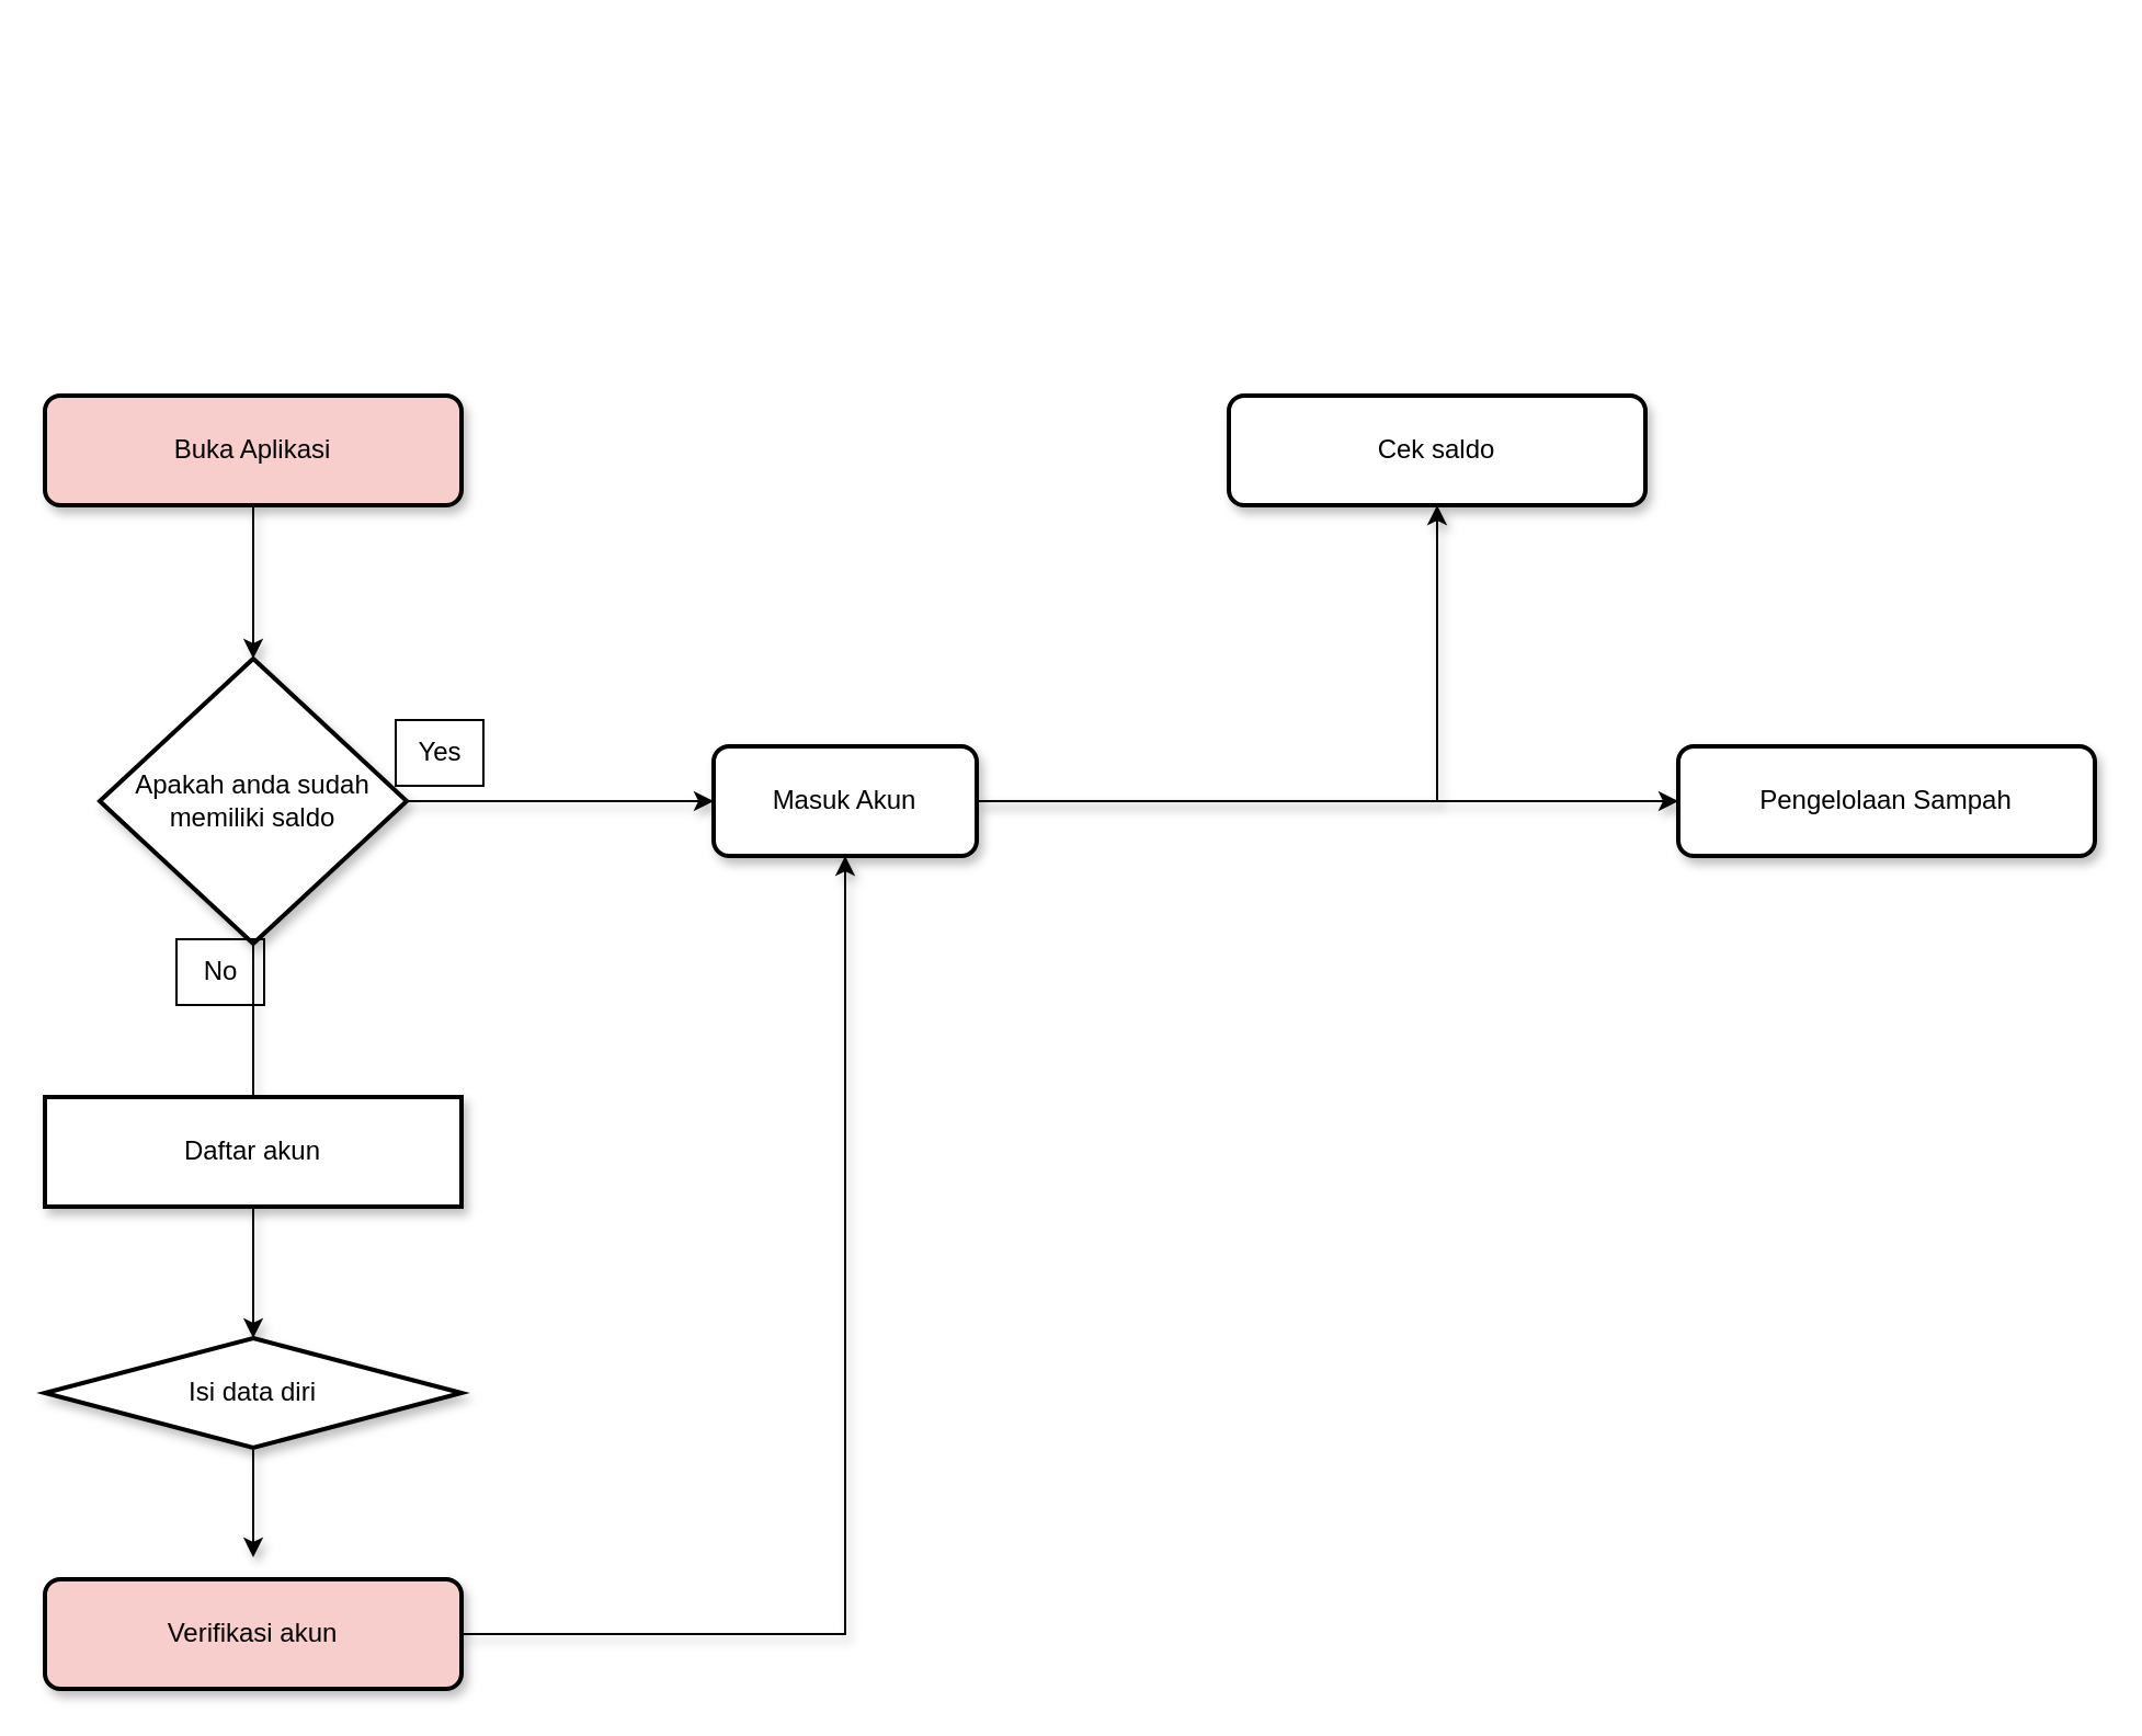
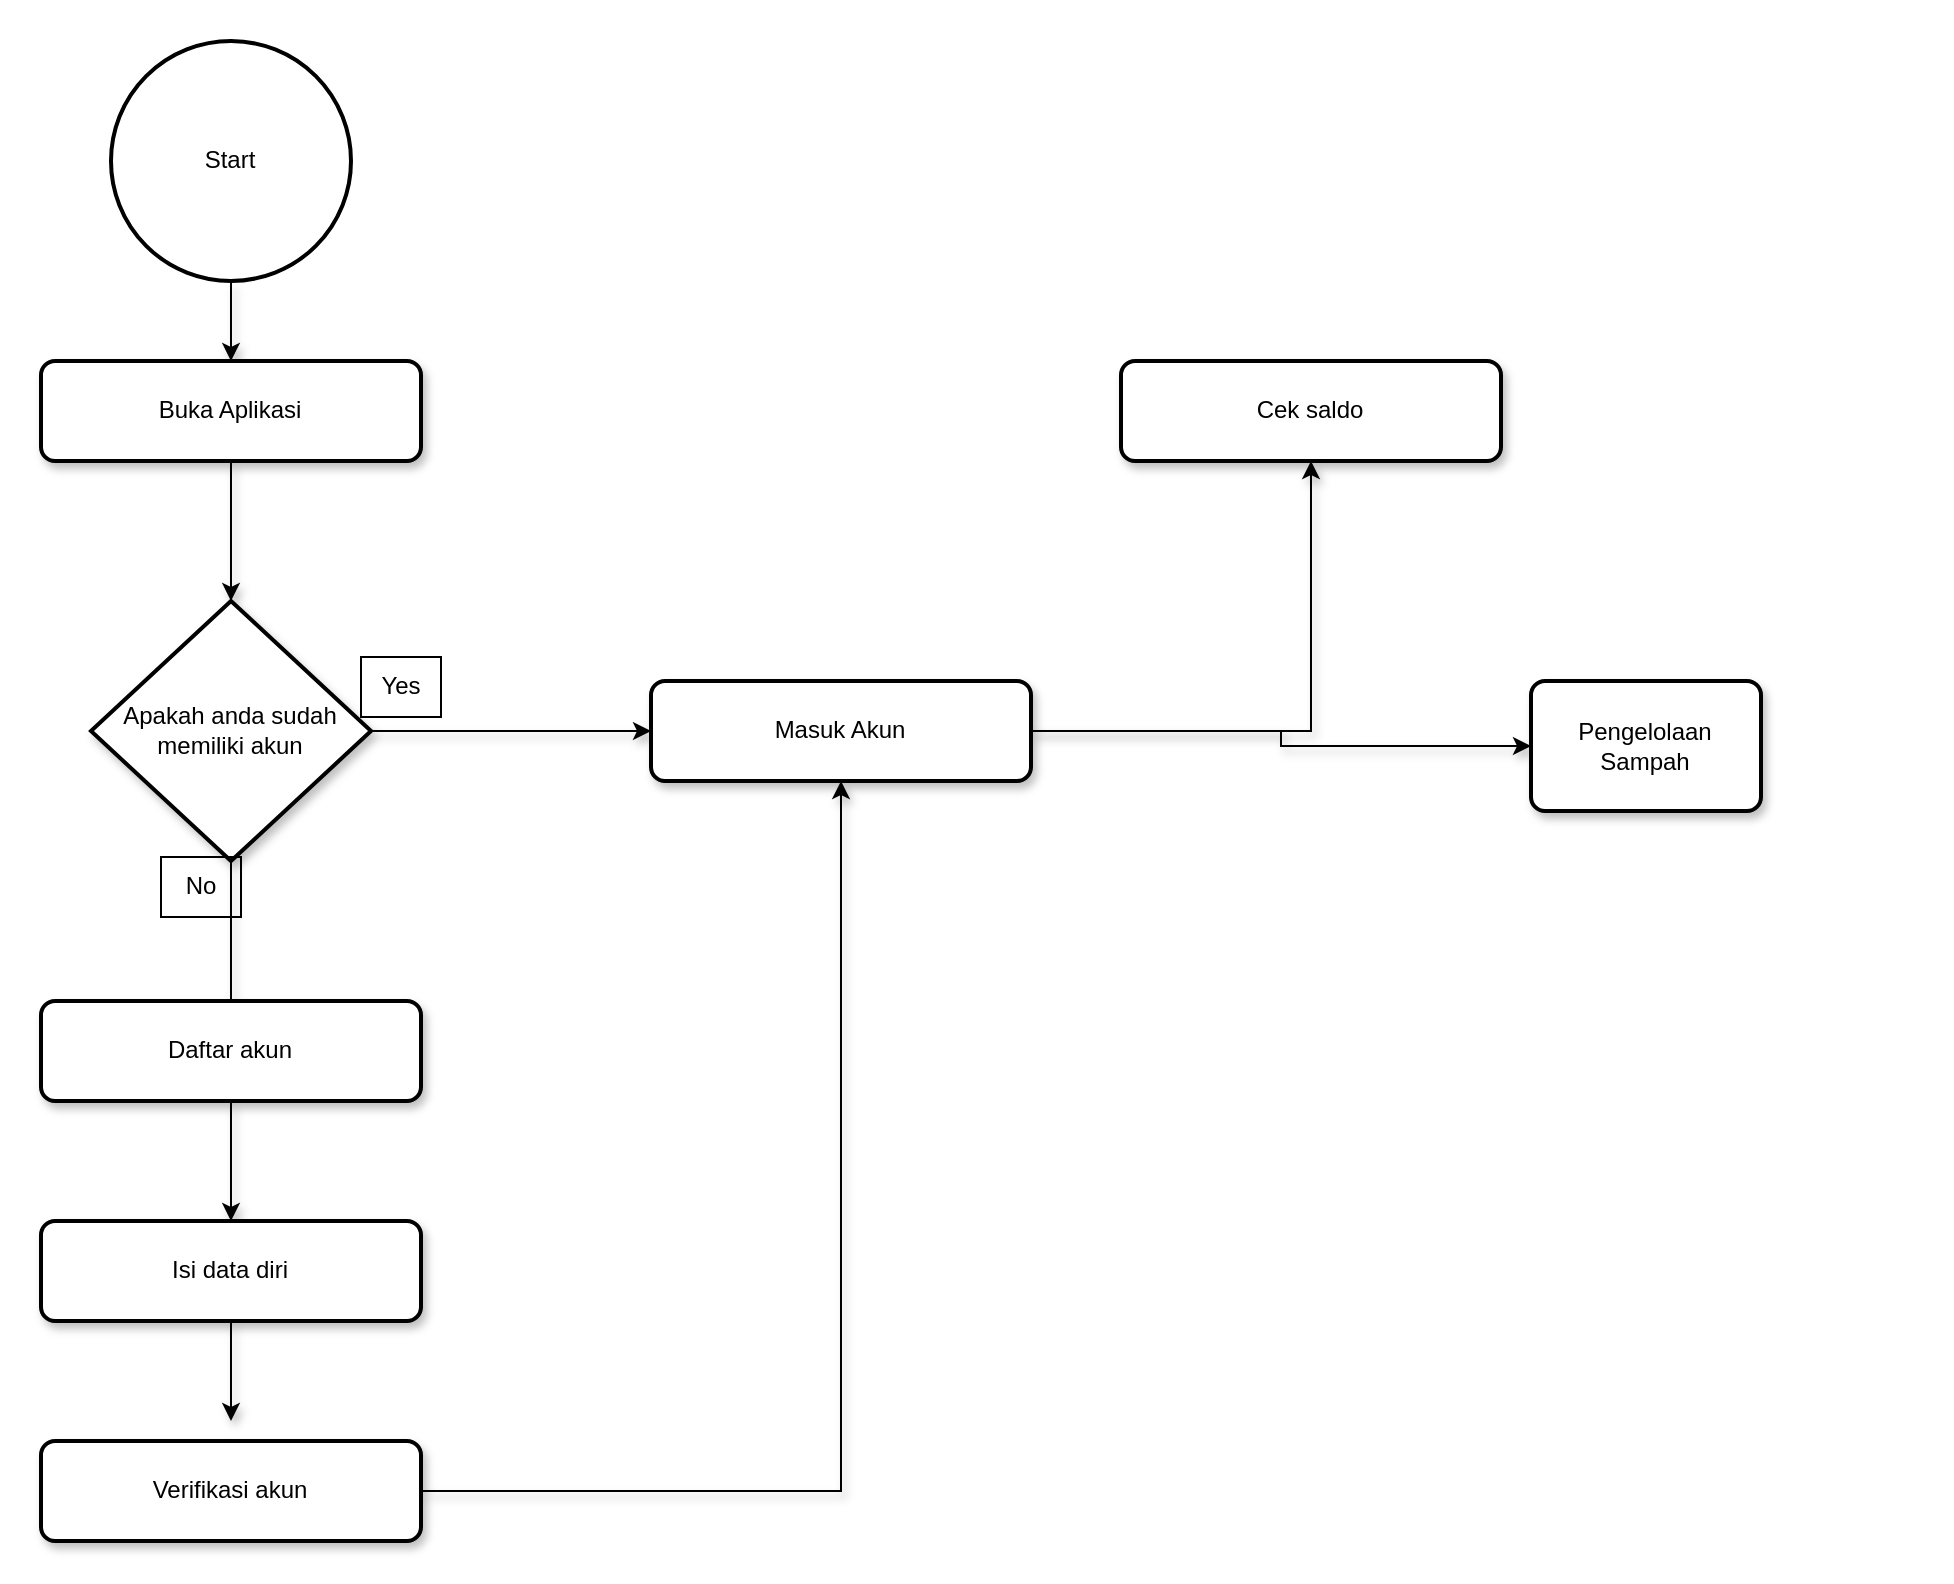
  <mxCell id="0" />
  <mxCell id="1" parent="0" />
+ <mxCell id="2" style="edgeStyle=orthogonalEdgeStyle;rounded=0;orthogonalLoop=1;jettySize=auto;html=1;entryX=0.5;entryY=0;entryDx=0;entryDy=0;shadow=1;strokeColor=default;" edge="1" parent="1" source="3" target="5"><mxGeometry relative="1" as="geometry" /></mxCell>
+ <mxCell id="3" value="Start" style="strokeWidth=2;html=1;shape=mxgraph.flowchart.start_2;whiteSpace=wrap;strokeColor=default;" vertex="1" parent="1"><mxGeometry x="55" y="20" width="120" height="120" as="geometry" /></mxCell>
  <mxCell id="4" style="edgeStyle=orthogonalEdgeStyle;rounded=0;orthogonalLoop=1;jettySize=auto;html=1;shadow=1;strokeColor=default;" edge="1" parent="1" source="5" target="8"><mxGeometry relative="1" as="geometry" /></mxCell>
- <mxCell id="5" value="Buka Aplikasi" style="rounded=1;whiteSpace=wrap;html=1;absoluteArcSize=1;arcSize=14;strokeWidth=2;shadow=1;strokeColor=default;fillColor=#f8cecc;" vertex="1" parent="1"><mxGeometry x="20" y="180" width="190" height="50" as="geometry" /></mxCell>
+ <mxCell id="5" value="Buka Aplikasi" style="rounded=1;whiteSpace=wrap;html=1;absoluteArcSize=1;arcSize=14;strokeWidth=2;shadow=1;strokeColor=default;" vertex="1" parent="1"><mxGeometry x="20" y="180" width="190" height="50" as="geometry" /></mxCell>
  <mxCell id="6" style="edgeStyle=orthogonalEdgeStyle;rounded=0;orthogonalLoop=1;jettySize=auto;html=1;entryX=0.5;entryY=0;entryDx=0;entryDy=0;shadow=1;strokeColor=default;endArrow=none;" edge="1" parent="1" source="8" target="10"><mxGeometry relative="1" as="geometry" /></mxCell>
  <mxCell id="7" style="edgeStyle=orthogonalEdgeStyle;rounded=0;orthogonalLoop=1;jettySize=auto;html=1;entryX=0;entryY=0.5;entryDx=0;entryDy=0;shadow=1;strokeColor=default;" edge="1" parent="1" source="8" target="15"><mxGeometry relative="1" as="geometry" /></mxCell>
- <mxCell id="8" value="Apakah anda sudah memiliki saldo" style="strokeWidth=2;html=1;shape=mxgraph.flowchart.decision;whiteSpace=wrap;shadow=1;strokeColor=default;" vertex="1" parent="1"><mxGeometry x="45" y="300" width="140" height="130" as="geometry" /></mxCell>
+ <mxCell id="8" value="Apakah anda sudah memiliki akun" style="strokeWidth=2;html=1;shape=mxgraph.flowchart.decision;whiteSpace=wrap;shadow=1;strokeColor=default;" vertex="1" parent="1"><mxGeometry x="45" y="300" width="140" height="130" as="geometry" /></mxCell>
  <mxCell id="9" style="edgeStyle=orthogonalEdgeStyle;rounded=0;orthogonalLoop=1;jettySize=auto;html=1;entryX=0.5;entryY=0;entryDx=0;entryDy=0;shadow=1;strokeColor=default;" edge="1" parent="1" source="10" target="12"><mxGeometry relative="1" as="geometry" /></mxCell>
- <mxCell id="10" value="Daftar akun" style="whiteSpace=wrap;html=1;absoluteArcSize=1;arcSize=14;strokeWidth=2;shadow=1;strokeColor=default;rounded=0;" vertex="1" parent="1"><mxGeometry x="20" y="500" width="190" height="50" as="geometry" /></mxCell>
+ <mxCell id="10" value="Daftar akun" style="rounded=1;whiteSpace=wrap;html=1;absoluteArcSize=1;arcSize=14;strokeWidth=2;shadow=1;strokeColor=default;" vertex="1" parent="1"><mxGeometry x="20" y="500" width="190" height="50" as="geometry" /></mxCell>
  <mxCell id="11" style="edgeStyle=orthogonalEdgeStyle;rounded=0;orthogonalLoop=1;jettySize=auto;html=1;entryX=0.5;entryY=0;entryDx=0;entryDy=0;shadow=1;strokeColor=default;" edge="1" parent="1" source="12"><mxGeometry relative="1" as="geometry"><mxPoint x="115" y="710" as="targetPoint" /></mxGeometry></mxCell>
- <mxCell id="12" value="Isi data diri" style="rhombus;whiteSpace=wrap;html=1;absoluteArcSize=1;arcSize=14;strokeWidth=2;shadow=1;strokeColor=default;" vertex="1" parent="1"><mxGeometry x="20" y="610" width="190" height="50" as="geometry" /></mxCell>
+ <mxCell id="12" value="Isi data diri" style="rounded=1;whiteSpace=wrap;html=1;absoluteArcSize=1;arcSize=14;strokeWidth=2;shadow=1;strokeColor=default;" vertex="1" parent="1"><mxGeometry x="20" y="610" width="190" height="50" as="geometry" /></mxCell>
  <mxCell id="13" style="edgeStyle=orthogonalEdgeStyle;rounded=0;orthogonalLoop=1;jettySize=auto;html=1;entryX=0.5;entryY=1;entryDx=0;entryDy=0;shadow=1;strokeColor=default;" edge="1" parent="1" source="15" target="16"><mxGeometry relative="1" as="geometry" /></mxCell>
  <mxCell id="14" style="edgeStyle=orthogonalEdgeStyle;rounded=0;orthogonalLoop=1;jettySize=auto;html=1;shadow=1;strokeColor=default;" edge="1" parent="1" source="15" target="17"><mxGeometry relative="1" as="geometry" /></mxCell>
- <mxCell id="15" value="Masuk Akun" style="rounded=1;whiteSpace=wrap;html=1;absoluteArcSize=1;arcSize=14;strokeWidth=2;shadow=1;strokeColor=default;" vertex="1" parent="1"><mxGeometry x="325" y="340" width="120" height="50" as="geometry" /></mxCell>
+ <mxCell id="15" value="Masuk Akun" style="rounded=1;whiteSpace=wrap;html=1;absoluteArcSize=1;arcSize=14;strokeWidth=2;shadow=1;strokeColor=default;" vertex="1" parent="1"><mxGeometry x="325" y="340" width="190" height="50" as="geometry" /></mxCell>
  <mxCell id="16" value="Cek saldo" style="rounded=1;whiteSpace=wrap;html=1;absoluteArcSize=1;arcSize=14;strokeWidth=2;shadow=1;strokeColor=default;" vertex="1" parent="1"><mxGeometry x="560" y="180" width="190" height="50" as="geometry" /></mxCell>
- <mxCell id="17" value="Pengelolaan Sampah" style="rounded=1;whiteSpace=wrap;html=1;absoluteArcSize=1;arcSize=14;strokeWidth=2;shadow=1;strokeColor=default;" vertex="1" parent="1"><mxGeometry x="765" y="340" width="190" height="50" as="geometry" /></mxCell>
+ <mxCell id="17" value="Pengelolaan Sampah" style="rounded=1;whiteSpace=wrap;html=1;absoluteArcSize=1;arcSize=14;strokeWidth=2;shadow=1;strokeColor=default;" vertex="1" parent="1"><mxGeometry x="765" y="340" width="115" height="65" as="geometry" /></mxCell>
  <mxCell id="18" style="edgeStyle=orthogonalEdgeStyle;rounded=0;orthogonalLoop=1;jettySize=auto;html=1;entryX=0.5;entryY=1;entryDx=0;entryDy=0;shadow=1;strokeColor=default;" edge="1" parent="1" source="19" target="15"><mxGeometry relative="1" as="geometry" /></mxCell>
- <mxCell id="19" value="Verifikasi akun" style="rounded=1;whiteSpace=wrap;html=1;absoluteArcSize=1;arcSize=14;strokeWidth=2;shadow=1;strokeColor=default;fillColor=#f8cecc;" vertex="1" parent="1"><mxGeometry x="20" y="720" width="190" height="50" as="geometry" /></mxCell>
+ <mxCell id="19" value="Verifikasi akun" style="rounded=1;whiteSpace=wrap;html=1;absoluteArcSize=1;arcSize=14;strokeWidth=2;shadow=1;strokeColor=default;" vertex="1" parent="1"><mxGeometry x="20" y="720" width="190" height="50" as="geometry" /></mxCell>
  <mxCell id="20" value="No" style="text;html=1;align=center;verticalAlign=middle;resizable=0;points=[];autosize=1;strokeColor=default;fillColor=none;" vertex="1" parent="1"><mxGeometry x="80" y="428" width="40" height="30" as="geometry" /></mxCell>
  <mxCell id="21" value="Yes" style="text;html=1;align=center;verticalAlign=middle;resizable=0;points=[];autosize=1;strokeColor=default;fillColor=none;" vertex="1" parent="1"><mxGeometry x="180" y="328" width="40" height="30" as="geometry" /></mxCell>
